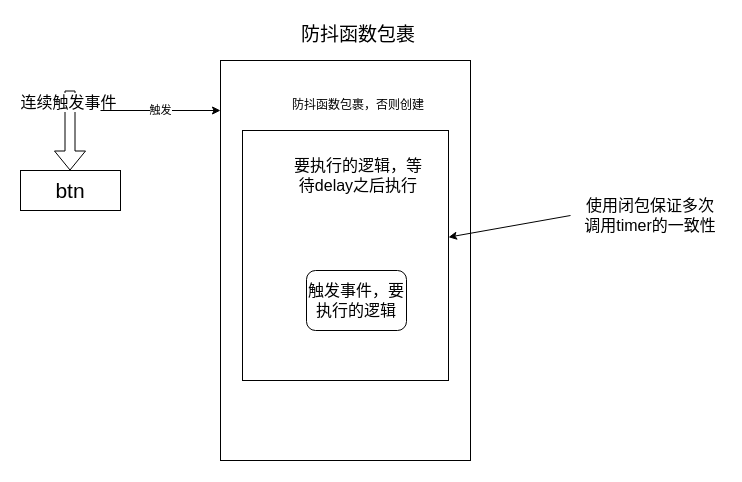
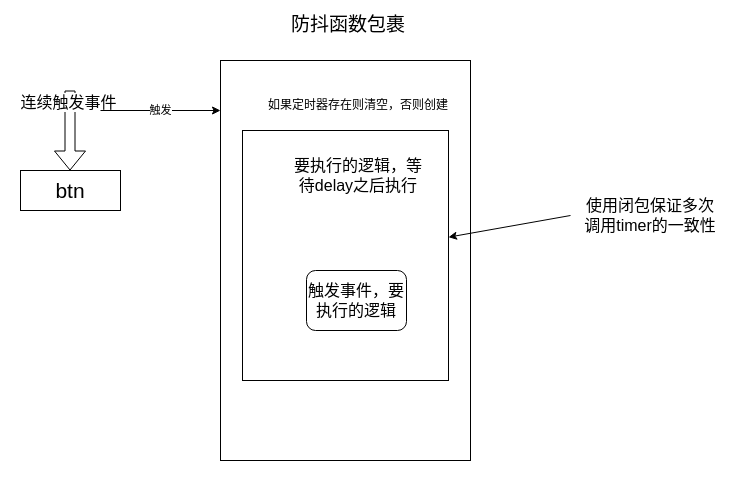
  <mxCell id="0" />
  <mxCell id="1" parent="0" />
  <mxCell id="2" value="&lt;font style=&quot;font-size: 21px;&quot;&gt;btn&lt;/font&gt;" style="rounded=0;whiteSpace=wrap;html=1;fillColor=none;" vertex="1" parent="1"><mxGeometry x="20" y="170" width="100" height="40" as="geometry" /></mxCell>
  <mxCell id="3" value="" style="shape=flexArrow;endArrow=classic;html=1;rounded=0;" edge="1" parent="1"><mxGeometry width="50" height="50" relative="1" as="geometry"><mxPoint x="69.5" y="90" as="sourcePoint" /><mxPoint x="69.5" y="170" as="targetPoint" /></mxGeometry></mxCell>
  <mxCell id="4" value="&lt;font style=&quot;font-size: 16px;&quot;&gt;连续触发事件&lt;/font&gt;" style="edgeLabel;html=1;align=center;verticalAlign=middle;resizable=0;points=[];" vertex="1" connectable="0" parent="3"><mxGeometry x="-0.731" y="-2" relative="1" as="geometry"><mxPoint as="offset" /></mxGeometry></mxCell>
  <mxCell id="5" value="" style="endArrow=classic;html=1;rounded=0;" edge="1" parent="1"><mxGeometry width="50" height="50" relative="1" as="geometry"><mxPoint x="100" y="110" as="sourcePoint" /><mxPoint x="220" y="110" as="targetPoint" /></mxGeometry></mxCell>
  <mxCell id="6" value="触发" style="edgeLabel;html=1;align=center;verticalAlign=middle;resizable=0;points=[];" vertex="1" connectable="0" parent="5"><mxGeometry x="-0.02" y="1" relative="1" as="geometry"><mxPoint as="offset" /></mxGeometry></mxCell>
  <mxCell id="7" value="&lt;font style=&quot;font-size: 16px;&quot;&gt;触发事件，要执行的逻辑&lt;/font&gt;" style="whiteSpace=wrap;html=1;fillColor=none;rounded=1;" vertex="1" parent="1"><mxGeometry x="306" y="270" width="100" height="60" as="geometry" /></mxCell>
  <mxCell id="8" value="" style="rounded=0;whiteSpace=wrap;html=1;fillColor=none;" vertex="1" parent="1"><mxGeometry x="220" y="60" width="250" height="400" as="geometry" /></mxCell>
- <mxCell id="9" value="&lt;font style=&quot;font-size: 19px;&quot;&gt;防抖函数包裹&lt;/font&gt;" style="text;html=1;align=center;verticalAlign=middle;whiteSpace=wrap;rounded=0;" vertex="1" parent="1"><mxGeometry x="294" y="20" width="128" height="30" as="geometry" /></mxCell>
+ <mxCell id="9" value="&lt;font style=&quot;font-size: 19px;&quot;&gt;防抖函数包裹&lt;/font&gt;" style="text;html=1;align=center;verticalAlign=middle;whiteSpace=wrap;rounded=0;" vertex="1" parent="1"><mxGeometry x="284" y="10" width="128" height="30" as="geometry" /></mxCell>
  <mxCell id="10" value="" style="rounded=0;whiteSpace=wrap;html=1;fillColor=none;" vertex="1" parent="1"><mxGeometry x="242" y="130" width="206" height="250" as="geometry" /></mxCell>
  <mxCell id="11" value="&lt;font style=&quot;font-size: 16px;&quot;&gt;要执行的逻辑，等待delay之后执行&lt;/font&gt;" style="text;html=1;align=center;verticalAlign=middle;whiteSpace=wrap;rounded=0;" vertex="1" parent="1"><mxGeometry x="286" y="150" width="144" height="50" as="geometry" /></mxCell>
- <mxCell id="12" value="防抖函数包裹，否则创建" style="text;html=1;align=center;verticalAlign=middle;whiteSpace=wrap;rounded=0;" vertex="1" parent="1"><mxGeometry x="259" y="70" width="198" height="70" as="geometry" /></mxCell>
+ <mxCell id="12" value="如果定时器存在则清空，否则创建" style="text;html=1;align=center;verticalAlign=middle;whiteSpace=wrap;rounded=0;" vertex="1" parent="1"><mxGeometry x="259" y="70" width="198" height="70" as="geometry" /></mxCell>
  <mxCell id="13" value="" style="endArrow=classic;html=1;rounded=0;" edge="1" parent="1" target="10"><mxGeometry width="50" height="50" relative="1" as="geometry"><mxPoint x="570" y="215" as="sourcePoint" /><mxPoint x="620" y="165" as="targetPoint" /></mxGeometry></mxCell>
  <mxCell id="14" value="&lt;font style=&quot;font-size: 16px;&quot;&gt;使用闭包保证多次调用timer的一致性&lt;/font&gt;" style="text;html=1;align=center;verticalAlign=middle;whiteSpace=wrap;rounded=0;" vertex="1" parent="1"><mxGeometry x="580" y="180" width="140" height="70" as="geometry" /></mxCell>
